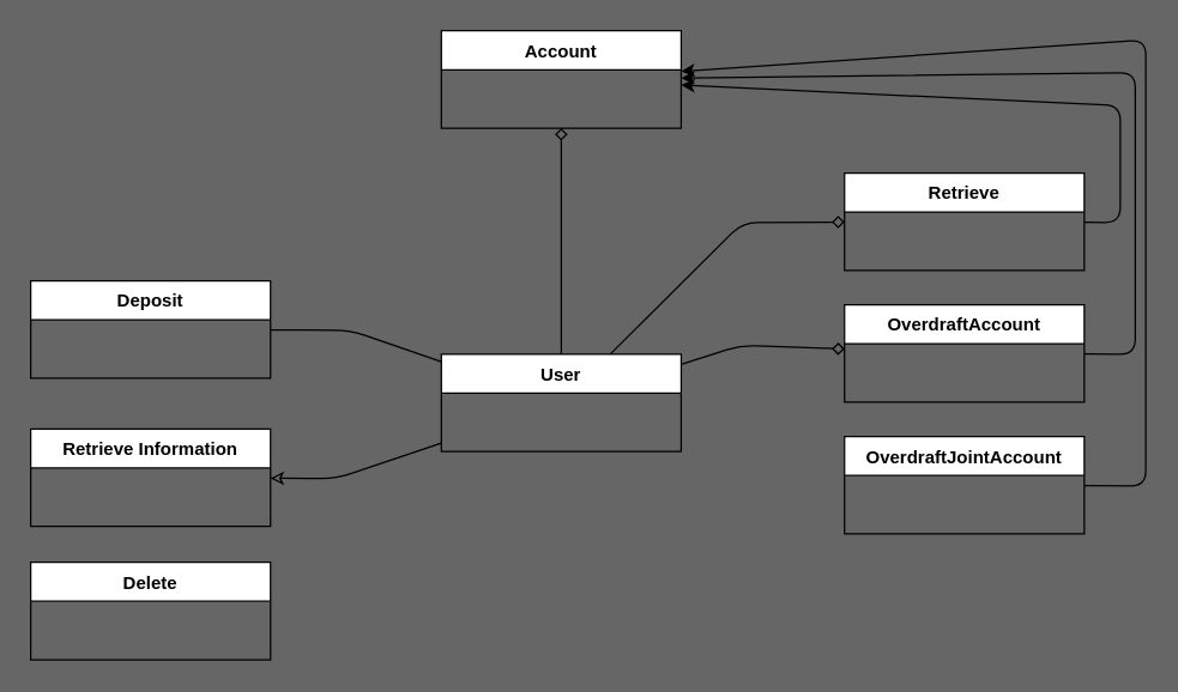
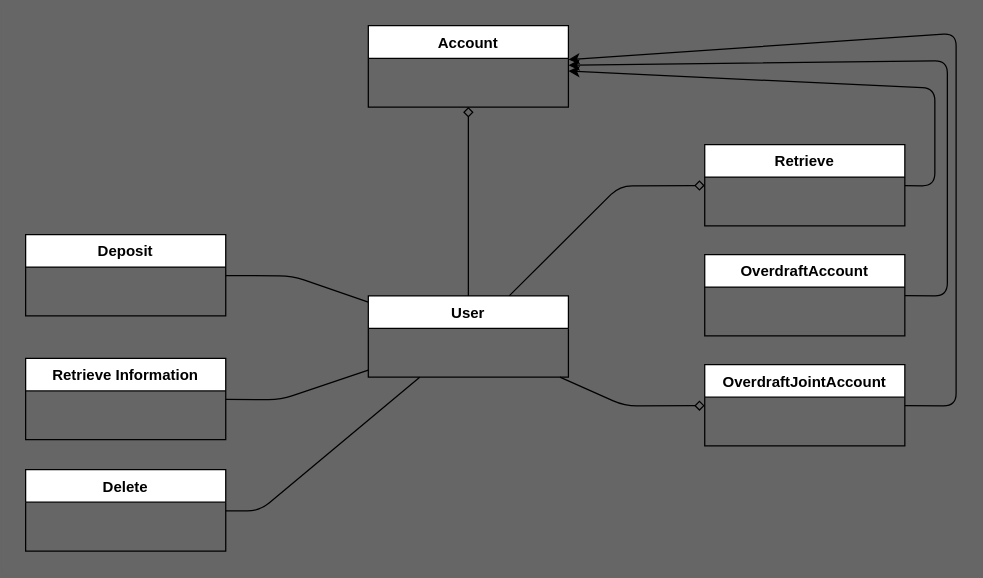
  <mxCell id="0" />
  <mxCell id="1" parent="0" />
  <mxCell id="2" value="Account" style="swimlane;fontStyle=1;align=center;verticalAlign=top;childLayout=stackLayout;horizontal=1;startSize=26;horizontalStack=0;resizeParent=1;resizeParentMax=0;resizeLast=0;collapsible=1;marginBottom=0;" parent="1" vertex="1"><mxGeometry x="294" y="20" width="160" height="65" as="geometry" /></mxCell>
  <mxCell id="3" style="edgeStyle=none;html=1;" parent="1" source="4" target="2" edge="1"><mxGeometry relative="1" as="geometry"><mxPoint x="446" y="48" as="targetPoint" /><Array as="points"><mxPoint x="757" y="236" /><mxPoint x="757" y="48" /></Array></mxGeometry></mxCell>
  <mxCell id="4" value="OverdraftAccount" style="swimlane;fontStyle=1;align=center;verticalAlign=top;childLayout=stackLayout;horizontal=1;startSize=26;horizontalStack=0;resizeParent=1;resizeParentMax=0;resizeLast=0;collapsible=1;marginBottom=0;" parent="1" vertex="1"><mxGeometry x="563" y="203" width="160" height="65" as="geometry" /></mxCell>
  <mxCell id="5" style="edgeStyle=none;html=1;" parent="1" source="6" target="2" edge="1"><mxGeometry relative="1" as="geometry"><Array as="points"><mxPoint x="747" y="148" /><mxPoint x="747" y="70" /></Array></mxGeometry></mxCell>
  <mxCell id="6" value="Retrieve" style="swimlane;fontStyle=1;align=center;verticalAlign=top;childLayout=stackLayout;horizontal=1;startSize=26;horizontalStack=0;resizeParent=1;resizeParentMax=0;resizeLast=0;collapsible=1;marginBottom=0;" parent="1" vertex="1"><mxGeometry x="563" y="115" width="160" height="65" as="geometry" /></mxCell>
  <mxCell id="7" style="edgeStyle=none;html=1;" parent="1" source="8" target="2" edge="1"><mxGeometry relative="1" as="geometry"><Array as="points"><mxPoint x="764" y="324" /><mxPoint x="764" y="26" /></Array></mxGeometry></mxCell>
  <mxCell id="8" value="OverdraftJointAccount" style="swimlane;fontStyle=1;align=center;verticalAlign=top;childLayout=stackLayout;horizontal=1;startSize=26;horizontalStack=0;resizeParent=1;resizeParentMax=0;resizeLast=0;collapsible=1;marginBottom=0;" parent="1" vertex="1"><mxGeometry x="563" y="291" width="160" height="65" as="geometry" /></mxCell>
  <mxCell id="9" style="edgeStyle=none;html=1;endArrow=none;endFill=0;" parent="1" source="16" target="17" edge="1"><mxGeometry relative="1" as="geometry"><Array as="points"><mxPoint x="233" y="220" /></Array></mxGeometry></mxCell>
- <mxCell id="10" style="edgeStyle=none;html=1;endArrow=classic;endFill=0;" parent="1" source="16" target="19" edge="1"><mxGeometry relative="1" as="geometry"><Array as="points"><mxPoint x="224" y="319" /></Array></mxGeometry></mxCell>
- <mxCell id="13" style="edgeStyle=none;html=1;endArrow=diamond;endFill=0;" parent="1" source="16" target="4" edge="1"><mxGeometry relative="1" as="geometry"><Array as="points"><mxPoint x="494" y="230" /></Array></mxGeometry></mxCell>
+ <mxCell id="10" style="edgeStyle=none;html=1;endArrow=none;endFill=0;" parent="1" source="16" target="19" edge="1"><mxGeometry relative="1" as="geometry"><Array as="points"><mxPoint x="224" y="319" /></Array></mxGeometry></mxCell>
+ <mxCell id="11" style="edgeStyle=none;html=1;endArrow=none;endFill=0;" parent="1" source="16" target="18" edge="1"><mxGeometry relative="1" as="geometry"><Array as="points"><mxPoint x="207" y="408" /></Array></mxGeometry></mxCell>
+ <mxCell id="12" style="edgeStyle=none;html=1;endArrow=diamond;endFill=0;" parent="1" source="16" target="8" edge="1"><mxGeometry relative="1" as="geometry"><Array as="points"><mxPoint x="499" y="324" /></Array></mxGeometry></mxCell>
  <mxCell id="14" style="edgeStyle=none;html=1;endArrow=diamond;endFill=0;" parent="1" source="16" target="6" edge="1"><mxGeometry relative="1" as="geometry"><Array as="points"><mxPoint x="495" y="148" /></Array></mxGeometry></mxCell>
  <mxCell id="15" style="edgeStyle=none;html=1;startArrow=none;startFill=0;endArrow=diamond;endFill=0;" parent="1" source="16" target="2" edge="1"><mxGeometry relative="1" as="geometry"><Array as="points"><mxPoint x="374" y="162" /></Array></mxGeometry></mxCell>
  <mxCell id="16" value="User" style="swimlane;fontStyle=1;align=center;verticalAlign=top;childLayout=stackLayout;horizontal=1;startSize=26;horizontalStack=0;resizeParent=1;resizeParentMax=0;resizeLast=0;collapsible=1;marginBottom=0;" parent="1" vertex="1"><mxGeometry x="294" y="236" width="160" height="65" as="geometry" /></mxCell>
  <mxCell id="17" value="Deposit" style="swimlane;fontStyle=1;align=center;verticalAlign=top;childLayout=stackLayout;horizontal=1;startSize=26;horizontalStack=0;resizeParent=1;resizeParentMax=0;resizeLast=0;collapsible=1;marginBottom=0;" parent="1" vertex="1"><mxGeometry x="20" y="187" width="160" height="65" as="geometry" /></mxCell>
  <mxCell id="18" value="Delete" style="swimlane;fontStyle=1;align=center;verticalAlign=top;childLayout=stackLayout;horizontal=1;startSize=26;horizontalStack=0;resizeParent=1;resizeParentMax=0;resizeLast=0;collapsible=1;marginBottom=0;" parent="1" vertex="1"><mxGeometry x="20" y="375" width="160" height="65" as="geometry" /></mxCell>
  <mxCell id="19" value="Retrieve Information" style="swimlane;fontStyle=1;align=center;verticalAlign=top;childLayout=stackLayout;horizontal=1;startSize=26;horizontalStack=0;resizeParent=1;resizeParentMax=0;resizeLast=0;collapsible=1;marginBottom=0;" parent="1" vertex="1"><mxGeometry x="20" y="286" width="160" height="65" as="geometry" /></mxCell>
